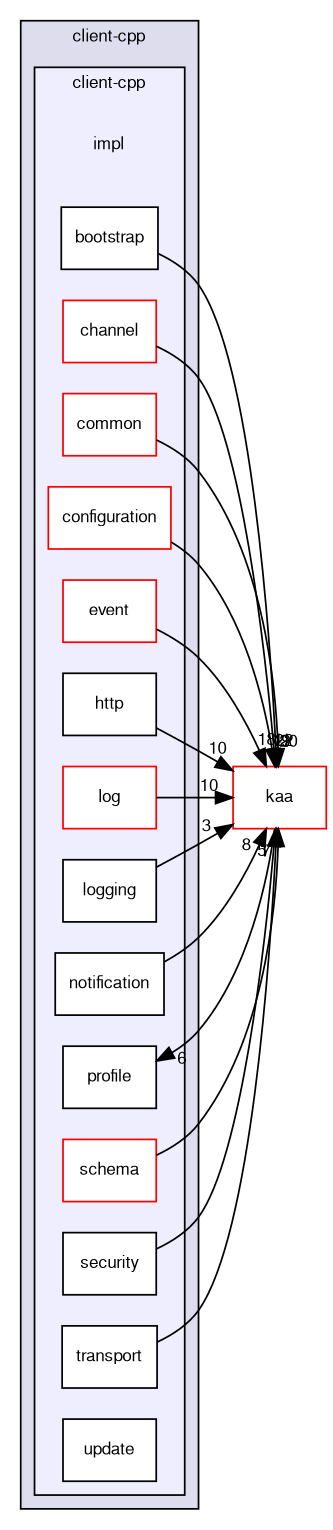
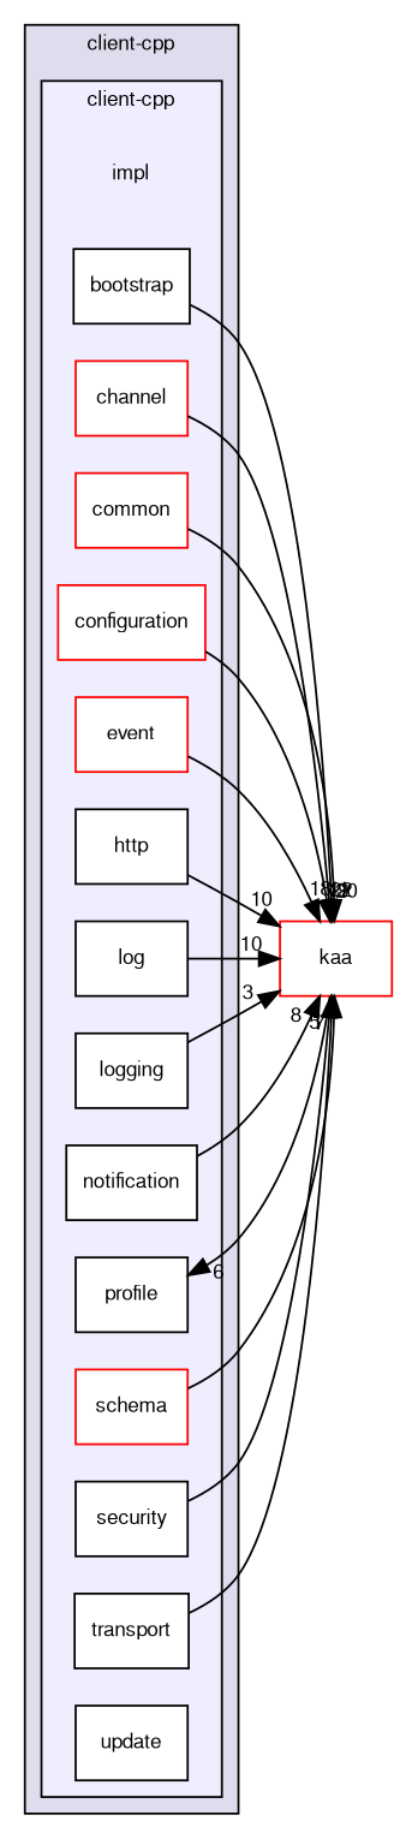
  digraph {
    compound=true
    rankdir=LR
    node [fontname=FreeSans fontsize=10 shape=box color=black fillcolor=white style=filled]
    edge [headlabel=10 labeldistance=1.5 labelfontname=FreeSans labelfontsize=10]
    n1 [label=impl shape=plaintext color="" fillcolor="" style=""]
    n2 [label=bootstrap]
    n3 [color=red label=channel]
    n4 [color=red label=common]
    n5 [color=red label=configuration]
    n6 [color=red label=event]
    n7 [label=http]
-   n8 [color=red label=log]
+   n8 [label=log]
    n9 [label=logging]
    n10 [label=notification]
    n11 [label=profile]
    n12 [color=red label=schema]
    n13 [label=security]
    n14 [label=transport]
    n15 [label=update]
    n16 [color=red label=kaa fillcolor="" style=""]
    subgraph cluster_1 {
      bgcolor="#ddddee"
      fontname=FreeSans
      fontsize=10
      label="client-cpp"
      pencolor=black
      subgraph cluster_2 {
        bgcolor="#eeeeff"
        fontname=FreeSans
        fontsize=10
        label="client-cpp"
        pencolor=black
        n1
        n2
        n3
        n4
        n5
        n6
        n7
        n8
        n9
        n10
        n11
        n12
        n13
        n14
        n15
      }
    }
    n2 -> n16 [headlabel=9]
    n3 -> n16 [headlabel=22]
    n4 -> n16 [headlabel=20]
    n5 -> n16 [headlabel=41]
    n6 -> n16 [headlabel=18]
    n7 -> n16
    n8 -> n16
    n9 -> n16 [headlabel=3]
    n10 -> n16 [headlabel=8]
    n12 -> n16 [headlabel=7]
    n13 -> n16 [headlabel=5]
    n14 -> n16 [headlabel=1]
    n16 -> n11 [headlabel=6]
  }
